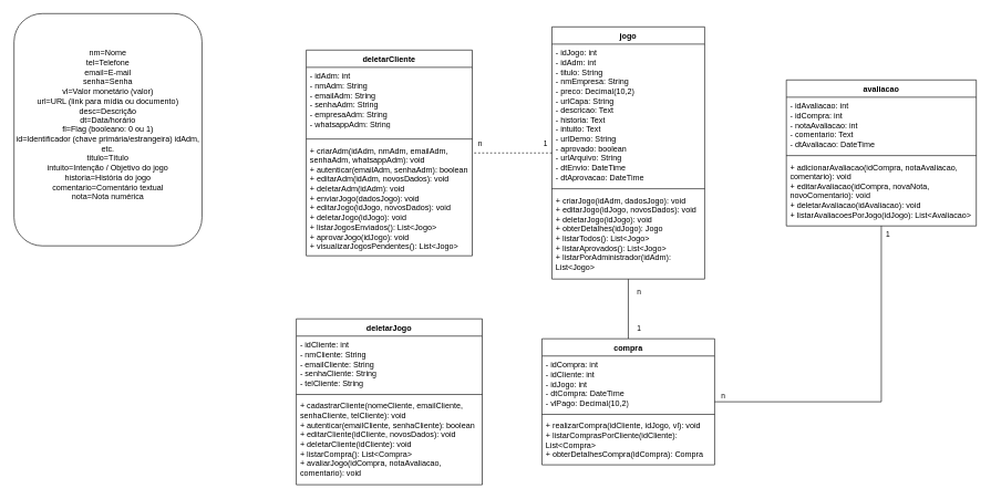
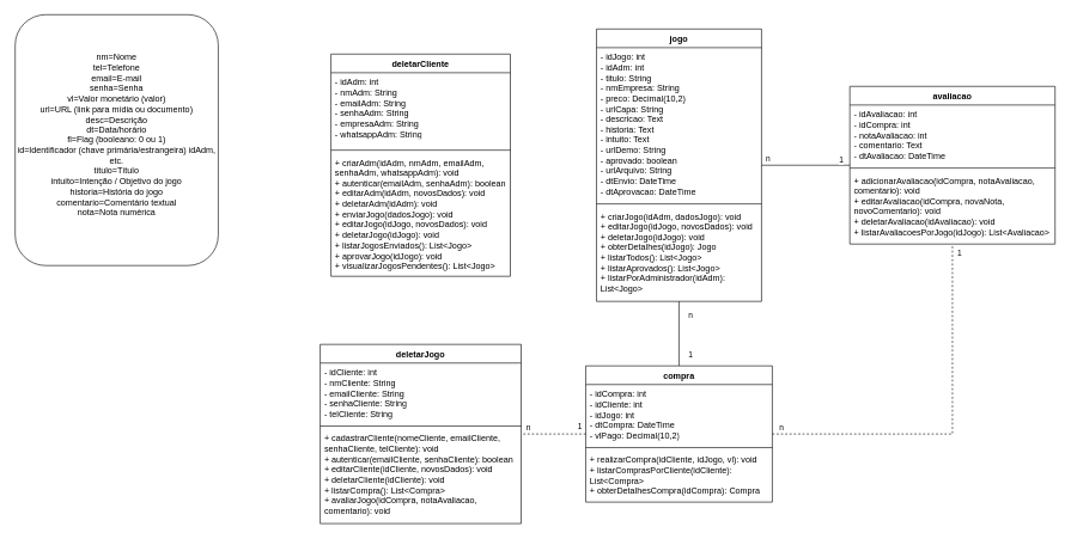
  <mxCell id="0" />
  <mxCell id="1" parent="0" />
- <mxCell id="2" style="edgeStyle=orthogonalEdgeStyle;rounded=0;orthogonalLoop=1;jettySize=auto;html=1;endArrow=none;startFill=0;dashed=1;" parent="1" source="11" target="30" edge="1"><mxGeometry relative="1" as="geometry"><mxPoint x="790" y="309" as="sourcePoint" /></mxGeometry></mxCell>
- <mxCell id="3" value="1" style="edgeLabel;html=1;align=center;verticalAlign=middle;resizable=0;points=[];" parent="2" connectable="0" vertex="1"><mxGeometry x="-0.953" relative="1" as="geometry"><mxPoint x="-8" y="-15" as="offset" /></mxGeometry></mxCell>
- <mxCell id="4" value="n" style="edgeLabel;html=1;align=center;verticalAlign=middle;resizable=0;points=[];" parent="2" connectable="0" vertex="1"><mxGeometry x="0.899" y="1" relative="1" as="geometry"><mxPoint x="5" y="-16" as="offset" /></mxGeometry></mxCell>
+ <mxCell id="5" style="edgeStyle=orthogonalEdgeStyle;rounded=0;orthogonalLoop=1;jettySize=auto;html=1;endArrow=none;startFill=0;" parent="1" source="11" target="34" edge="1"><mxGeometry relative="1" as="geometry" /></mxCell>
+ <mxCell id="6" value="1" style="edgeLabel;html=1;align=center;verticalAlign=middle;resizable=0;points=[];" parent="5" connectable="0" vertex="1"><mxGeometry x="0.81" y="-1" relative="1" as="geometry"><mxPoint x="-1" y="-9" as="offset" /></mxGeometry></mxCell>
+ <mxCell id="7" value="n" style="edgeLabel;html=1;align=center;verticalAlign=middle;resizable=0;points=[];" parent="5" connectable="0" vertex="1"><mxGeometry x="-0.935" y="-2" relative="1" as="geometry"><mxPoint x="4" y="-12" as="offset" /></mxGeometry></mxCell>
  <mxCell id="8" style="edgeStyle=orthogonalEdgeStyle;rounded=0;orthogonalLoop=1;jettySize=auto;html=1;dashed=0;endArrow=none;startFill=0;" parent="1" source="11" target="26" edge="1"><mxGeometry relative="1" as="geometry"><mxPoint x="700" y="734" as="targetPoint" /></mxGeometry></mxCell>
  <mxCell id="9" value="1" style="edgeLabel;html=1;align=center;verticalAlign=middle;resizable=0;points=[];" parent="8" connectable="0" vertex="1"><mxGeometry x="0.94" y="2" relative="1" as="geometry"><mxPoint x="13" y="-13" as="offset" /></mxGeometry></mxCell>
  <mxCell id="10" value="n" style="edgeLabel;html=1;align=center;verticalAlign=middle;resizable=0;points=[];" parent="8" connectable="0" vertex="1"><mxGeometry x="-0.783" y="2" relative="1" as="geometry"><mxPoint x="13" y="8" as="offset" /></mxGeometry></mxCell>
  <mxCell id="11" value="&lt;font style=&quot;vertical-align: inherit;&quot;&gt;&lt;font style=&quot;vertical-align: inherit;&quot;&gt;&lt;font style=&quot;vertical-align: inherit;&quot;&gt;&lt;font style=&quot;vertical-align: inherit;&quot;&gt;jogo&lt;/font&gt;&lt;/font&gt;&lt;/font&gt;&lt;/font&gt;" style="swimlane;fontStyle=1;align=center;verticalAlign=top;childLayout=stackLayout;horizontal=1;startSize=26;horizontalStack=0;resizeParent=1;resizeParentMax=0;resizeLast=0;collapsible=1;marginBottom=0;whiteSpace=wrap;html=1;" parent="1" vertex="1"><mxGeometry x="830" y="40" width="230" height="380" as="geometry"><mxRectangle x="-180" y="90" width="70" height="30" as="alternateBounds" /></mxGeometry></mxCell>
  <mxCell id="12" value="&lt;div&gt;- idJogo: int&amp;nbsp;&amp;nbsp;&lt;/div&gt;&lt;div&gt;- idAdm: int&amp;nbsp;&amp;nbsp;&lt;/div&gt;&lt;div&gt;- titulo: String&amp;nbsp;&amp;nbsp;&lt;/div&gt;&lt;div&gt;- nmEmpresa: String&amp;nbsp;&amp;nbsp;&lt;/div&gt;&lt;div&gt;- preco: Decimal(10,2)&amp;nbsp;&amp;nbsp;&lt;/div&gt;&lt;div&gt;- urlCapa: String&amp;nbsp;&amp;nbsp;&lt;/div&gt;&lt;div&gt;- descricao: Text&amp;nbsp;&amp;nbsp;&lt;/div&gt;&lt;div&gt;- historia: Text&amp;nbsp;&amp;nbsp;&lt;/div&gt;&lt;div&gt;- intuito: Text&amp;nbsp;&amp;nbsp;&lt;/div&gt;&lt;div&gt;- urlDemo: String&amp;nbsp;&amp;nbsp;&lt;/div&gt;&lt;div&gt;- aprovado: boolean&amp;nbsp;&amp;nbsp;&lt;/div&gt;&lt;div&gt;- urlArquivo: String&amp;nbsp;&amp;nbsp;&lt;/div&gt;&lt;div&gt;- dtEnvio: DateTime&amp;nbsp;&amp;nbsp;&lt;/div&gt;&lt;div&gt;- dtAprovacao: DateTime&amp;nbsp;&lt;/div&gt;" style="text;strokeColor=none;fillColor=none;align=left;verticalAlign=top;spacingLeft=4;spacingRight=4;overflow=hidden;rotatable=0;points=[[0,0.5],[1,0.5]];portConstraint=eastwest;whiteSpace=wrap;html=1;" parent="11" vertex="1"><mxGeometry y="26" width="230" height="214" as="geometry" /></mxCell>
  <mxCell id="13" value="" style="line;strokeWidth=1;fillColor=none;align=left;verticalAlign=middle;spacingTop=-1;spacingLeft=3;spacingRight=3;rotatable=0;labelPosition=right;points=[];portConstraint=eastwest;strokeColor=inherit;" parent="11" vertex="1"><mxGeometry y="240" width="230" height="8" as="geometry" /></mxCell>
  <mxCell id="14" value="&lt;div&gt;+ criarJogo(idAdm, dadosJogo): void&amp;nbsp;&amp;nbsp;&lt;/div&gt;&lt;div&gt;+ editarJogo(idJogo, novosDados): void&amp;nbsp;&amp;nbsp;&lt;/div&gt;&lt;div&gt;+ deletarJogo(idJogo): void&amp;nbsp;&amp;nbsp;&lt;/div&gt;&lt;div&gt;+ obterDetalhes(idJogo): Jogo&amp;nbsp;&amp;nbsp;&lt;/div&gt;&lt;div&gt;+ listarTodos(): List&amp;lt;Jogo&amp;gt;&amp;nbsp;&amp;nbsp;&lt;/div&gt;&lt;div&gt;+ listarAprovados(): List&amp;lt;Jogo&amp;gt;&amp;nbsp;&amp;nbsp;&lt;/div&gt;&lt;div&gt;+ listarPorAdministrador(idAdm): List&amp;lt;Jogo&amp;gt;&amp;nbsp;&amp;nbsp;&lt;/div&gt;" style="text;strokeColor=none;fillColor=none;align=left;verticalAlign=top;spacingLeft=4;spacingRight=4;overflow=hidden;rotatable=0;points=[[0,0.5],[1,0.5]];portConstraint=eastwest;whiteSpace=wrap;html=1;" parent="11" vertex="1"><mxGeometry y="248" width="230" height="132" as="geometry" /></mxCell>
  <mxCell id="15" value="&lt;div&gt;&lt;span style=&quot;background-color: transparent; color: light-dark(rgb(0, 0, 0), rgb(255, 255, 255));&quot;&gt;nm=&lt;/span&gt;&lt;span style=&quot;background-color: transparent; color: light-dark(rgb(0, 0, 0), rgb(255, 255, 255));&quot;&gt;Nome&lt;/span&gt;&lt;/div&gt;&lt;div&gt;tel=Telefone&lt;/div&gt;&lt;div&gt;email=E-mail&lt;/div&gt;&lt;div&gt;senha=Senha&lt;/div&gt;&lt;div&gt;vl=Valor monetário (valor)&lt;/div&gt;&lt;div&gt;url=URL (link para mídia ou documento)&lt;/div&gt;&lt;div&gt;desc=Descrição&lt;/div&gt;&lt;div&gt;dt=Data/horário&lt;/div&gt;&lt;div&gt;fl=Flag (booleano: 0 ou 1)&lt;/div&gt;&lt;div&gt;id=Identificador (chave primária/estrangeira)&amp;nbsp;idAdm, etc.&lt;/div&gt;&lt;div&gt;titulo=Título&lt;/div&gt;&lt;div&gt;intuito=Intenção / Objetivo do jogo&lt;/div&gt;&lt;div&gt;historia=História do jogo&lt;/div&gt;&lt;div&gt;comentario=Comentário textual&lt;/div&gt;&lt;div&gt;nota=Nota numérica&lt;/div&gt;&lt;div&gt;&lt;br&gt;&lt;/div&gt;" style="rounded=1;whiteSpace=wrap;html=1;" parent="1" vertex="1"><mxGeometry x="20" y="20" width="283" height="350" as="geometry" /></mxCell>
  <mxCell id="16" value="&lt;font style=&quot;vertical-align: inherit;&quot;&gt;&lt;font style=&quot;vertical-align: inherit;&quot;&gt;deletarJogo&lt;/font&gt;&lt;/font&gt;" style="swimlane;fontStyle=1;align=center;verticalAlign=top;childLayout=stackLayout;horizontal=1;startSize=26;horizontalStack=0;resizeParent=1;resizeParentMax=0;resizeLast=0;collapsible=1;marginBottom=0;whiteSpace=wrap;html=1;" parent="1" vertex="1"><mxGeometry x="445" y="480" width="280" height="250" as="geometry"><mxRectangle x="-180" y="90" width="70" height="30" as="alternateBounds" /></mxGeometry></mxCell>
  <mxCell id="17" value="&lt;div&gt;- idCliente: int&lt;/div&gt;&lt;div&gt;- nm&lt;span style=&quot;background-color: transparent; color: light-dark(rgb(0, 0, 0), rgb(255, 255, 255));&quot;&gt;Cliente&lt;/span&gt;&lt;span style=&quot;background-color: transparent; color: light-dark(rgb(0, 0, 0), rgb(255, 255, 255));&quot;&gt;: String&lt;/span&gt;&lt;/div&gt;&lt;div&gt;- email&lt;span style=&quot;background-color: transparent; color: light-dark(rgb(0, 0, 0), rgb(255, 255, 255));&quot;&gt;Cliente&lt;/span&gt;&lt;span style=&quot;background-color: transparent; color: light-dark(rgb(0, 0, 0), rgb(255, 255, 255));&quot;&gt;: String&lt;/span&gt;&lt;/div&gt;&lt;div&gt;- senhaCliente: String&lt;/div&gt;&lt;div&gt;- tel&lt;span style=&quot;background-color: transparent; color: light-dark(rgb(0, 0, 0), rgb(255, 255, 255));&quot;&gt;Cliente&lt;/span&gt;&lt;span style=&quot;background-color: transparent; color: light-dark(rgb(0, 0, 0), rgb(255, 255, 255));&quot;&gt;: String&lt;/span&gt;&lt;/div&gt;" style="text;strokeColor=none;fillColor=none;align=left;verticalAlign=top;spacingLeft=4;spacingRight=4;overflow=hidden;rotatable=0;points=[[0,0.5],[1,0.5]];portConstraint=eastwest;whiteSpace=wrap;html=1;" parent="16" vertex="1"><mxGeometry y="26" width="280" height="84" as="geometry" /></mxCell>
  <mxCell id="18" value="" style="line;strokeWidth=1;fillColor=none;align=left;verticalAlign=middle;spacingTop=-1;spacingLeft=3;spacingRight=3;rotatable=0;labelPosition=right;points=[];portConstraint=eastwest;strokeColor=inherit;" parent="16" vertex="1"><mxGeometry y="110" width="280" height="8" as="geometry" /></mxCell>
  <mxCell id="19" value="&lt;div&gt;+ cadastrarCliente(nome&lt;span style=&quot;background-color: transparent; color: light-dark(rgb(0, 0, 0), rgb(255, 255, 255));&quot;&gt;Cliente&lt;/span&gt;&lt;span style=&quot;background-color: transparent; color: light-dark(rgb(0, 0, 0), rgb(255, 255, 255));&quot;&gt;, email&lt;/span&gt;&lt;span style=&quot;background-color: transparent; color: light-dark(rgb(0, 0, 0), rgb(255, 255, 255));&quot;&gt;Cliente&lt;/span&gt;&lt;span style=&quot;background-color: transparent; color: light-dark(rgb(0, 0, 0), rgb(255, 255, 255));&quot;&gt;, senha&lt;/span&gt;&lt;span style=&quot;background-color: transparent; color: light-dark(rgb(0, 0, 0), rgb(255, 255, 255));&quot;&gt;Cliente&lt;/span&gt;&lt;span style=&quot;background-color: transparent; color: light-dark(rgb(0, 0, 0), rgb(255, 255, 255));&quot;&gt;, tel&lt;/span&gt;&lt;span style=&quot;background-color: transparent; color: light-dark(rgb(0, 0, 0), rgb(255, 255, 255));&quot;&gt;Cliente&lt;/span&gt;&lt;span style=&quot;background-color: transparent; color: light-dark(rgb(0, 0, 0), rgb(255, 255, 255));&quot;&gt;): void&lt;/span&gt;&lt;/div&gt;&lt;div&gt;+ autenticar(email&lt;span style=&quot;background-color: transparent; color: light-dark(rgb(0, 0, 0), rgb(255, 255, 255));&quot;&gt;Cliente&lt;/span&gt;&lt;span style=&quot;background-color: transparent; color: light-dark(rgb(0, 0, 0), rgb(255, 255, 255));&quot;&gt;, senha&lt;/span&gt;&lt;span style=&quot;background-color: transparent; color: light-dark(rgb(0, 0, 0), rgb(255, 255, 255));&quot;&gt;Cliente&lt;/span&gt;&lt;span style=&quot;background-color: transparent; color: light-dark(rgb(0, 0, 0), rgb(255, 255, 255));&quot;&gt;): boolean&lt;/span&gt;&lt;/div&gt;&lt;div&gt;+ editarCliente(id&lt;span style=&quot;background-color: transparent; color: light-dark(rgb(0, 0, 0), rgb(255, 255, 255));&quot;&gt;Cliente&lt;/span&gt;&lt;span style=&quot;background-color: transparent; color: light-dark(rgb(0, 0, 0), rgb(255, 255, 255));&quot;&gt;, novosDados): void&lt;/span&gt;&lt;/div&gt;&lt;div&gt;+ deletarCliente(id&lt;span style=&quot;background-color: transparent; color: light-dark(rgb(0, 0, 0), rgb(255, 255, 255));&quot;&gt;Cliente&lt;/span&gt;&lt;span style=&quot;background-color: transparent; color: light-dark(rgb(0, 0, 0), rgb(255, 255, 255));&quot;&gt;): void&lt;/span&gt;&lt;/div&gt;&lt;div&gt;+ listarCompra(): List&amp;lt;Compra&amp;gt;&lt;/div&gt;&lt;div&gt;+ avaliarJogo(idCompra, notaAvaliacao, comentario): void&lt;/div&gt;" style="text;strokeColor=none;fillColor=none;align=left;verticalAlign=top;spacingLeft=4;spacingRight=4;overflow=hidden;rotatable=0;points=[[0,0.5],[1,0.5]];portConstraint=eastwest;whiteSpace=wrap;html=1;" parent="16" vertex="1"><mxGeometry y="118" width="280" height="132" as="geometry" /></mxCell>
- <mxCell id="23" style="edgeStyle=orthogonalEdgeStyle;rounded=0;orthogonalLoop=1;jettySize=auto;html=1;endArrow=none;startFill=0;dashed=0;" parent="1" source="26" target="34" edge="1"><mxGeometry relative="1" as="geometry" /></mxCell>
+ <mxCell id="20" style="edgeStyle=orthogonalEdgeStyle;rounded=0;orthogonalLoop=1;jettySize=auto;html=1;endArrow=none;startFill=0;dashed=1;" parent="1" source="26" target="16" edge="1"><mxGeometry relative="1" as="geometry" /></mxCell>
+ <mxCell id="21" value="1" style="edgeLabel;html=1;align=center;verticalAlign=middle;resizable=0;points=[];" parent="20" connectable="0" vertex="1"><mxGeometry x="-0.947" y="-2" relative="1" as="geometry"><mxPoint x="-7" y="-10" as="offset" /></mxGeometry></mxCell>
+ <mxCell id="22" value="n" style="edgeLabel;html=1;align=center;verticalAlign=middle;resizable=0;points=[];" parent="20" connectable="0" vertex="1"><mxGeometry x="0.929" y="1" relative="1" as="geometry"><mxPoint x="6" y="-11" as="offset" /></mxGeometry></mxCell>
+ <mxCell id="23" style="edgeStyle=orthogonalEdgeStyle;rounded=0;orthogonalLoop=1;jettySize=auto;html=1;endArrow=none;startFill=0;dashed=1;" parent="1" source="26" target="34" edge="1"><mxGeometry relative="1" as="geometry" /></mxCell>
  <mxCell id="24" value="1" style="edgeLabel;html=1;align=center;verticalAlign=middle;resizable=0;points=[];" parent="23" connectable="0" vertex="1"><mxGeometry x="0.919" relative="1" as="geometry"><mxPoint x="9" y="-10" as="offset" /></mxGeometry></mxCell>
  <mxCell id="25" value="n" style="edgeLabel;html=1;align=center;verticalAlign=middle;resizable=0;points=[];" parent="23" connectable="0" vertex="1"><mxGeometry x="-0.928" y="-1" relative="1" as="geometry"><mxPoint x="-7" y="-11" as="offset" /></mxGeometry></mxCell>
  <mxCell id="26" value="compra" style="swimlane;fontStyle=1;align=center;verticalAlign=top;childLayout=stackLayout;horizontal=1;startSize=26;horizontalStack=0;resizeParent=1;resizeParentMax=0;resizeLast=0;collapsible=1;marginBottom=0;whiteSpace=wrap;html=1;" parent="1" vertex="1"><mxGeometry x="815" y="510" width="260" height="190" as="geometry"><mxRectangle x="-180" y="90" width="70" height="30" as="alternateBounds" /></mxGeometry></mxCell>
  <mxCell id="27" value="&lt;div&gt;&lt;div&gt;- idCompra: int&amp;nbsp;&amp;nbsp;&lt;/div&gt;&lt;div&gt;- idCliente: int&amp;nbsp;&amp;nbsp;&lt;/div&gt;&lt;div&gt;- idJogo: int&amp;nbsp;&amp;nbsp;&lt;/div&gt;&lt;div&gt;- dtCompra: DateTime&amp;nbsp;&amp;nbsp;&lt;/div&gt;&lt;div&gt;- vlPago: Decimal(10,2)&lt;/div&gt;&lt;/div&gt;" style="text;strokeColor=none;fillColor=none;align=left;verticalAlign=top;spacingLeft=4;spacingRight=4;overflow=hidden;rotatable=0;points=[[0,0.5],[1,0.5]];portConstraint=eastwest;whiteSpace=wrap;html=1;" parent="26" vertex="1"><mxGeometry y="26" width="260" height="84" as="geometry" /></mxCell>
  <mxCell id="28" value="" style="line;strokeWidth=1;fillColor=none;align=left;verticalAlign=middle;spacingTop=-1;spacingLeft=3;spacingRight=3;rotatable=0;labelPosition=right;points=[];portConstraint=eastwest;strokeColor=inherit;" parent="26" vertex="1"><mxGeometry y="110" width="260" height="8" as="geometry" /></mxCell>
  <mxCell id="29" value="&lt;div&gt;&lt;span style=&quot;background-color: transparent; color: light-dark(rgb(0, 0, 0), rgb(255, 255, 255));&quot;&gt;+ realizarCompra(idCliente, idJogo, vl): void&amp;nbsp;&amp;nbsp;&lt;/span&gt;&lt;/div&gt;&lt;div&gt;&lt;font style=&quot;vertical-align: inherit;&quot;&gt;&lt;font style=&quot;vertical-align: inherit;&quot;&gt;&lt;div&gt;+ listarComprasPorCliente(idCliente): List&amp;lt;Compra&amp;gt;&amp;nbsp;&amp;nbsp;&lt;/div&gt;&lt;div&gt;+ obterDetalhesCompra(idCompra): Compra&amp;nbsp;&lt;/div&gt;&lt;/font&gt;&lt;/font&gt;&lt;/div&gt;" style="text;strokeColor=none;fillColor=none;align=left;verticalAlign=top;spacingLeft=4;spacingRight=4;overflow=hidden;rotatable=0;points=[[0,0.5],[1,0.5]];portConstraint=eastwest;whiteSpace=wrap;html=1;" parent="26" vertex="1"><mxGeometry y="118" width="260" height="72" as="geometry" /></mxCell>
  <mxCell id="30" value="&lt;font style=&quot;vertical-align: inherit;&quot;&gt;&lt;font style=&quot;vertical-align: inherit;&quot;&gt;&lt;font style=&quot;vertical-align: inherit;&quot;&gt;&lt;font style=&quot;vertical-align: inherit;&quot;&gt;&lt;font style=&quot;vertical-align: inherit;&quot;&gt;&lt;font style=&quot;vertical-align: inherit;&quot;&gt;deletarCliente&lt;/font&gt;&lt;/font&gt;&lt;/font&gt;&lt;/font&gt;&lt;/font&gt;&lt;/font&gt;" style="swimlane;fontStyle=1;align=center;verticalAlign=top;childLayout=stackLayout;horizontal=1;startSize=26;horizontalStack=0;resizeParent=1;resizeParentMax=0;resizeLast=0;collapsible=1;marginBottom=0;whiteSpace=wrap;html=1;" parent="1" vertex="1"><mxGeometry x="460" y="75" width="250" height="310" as="geometry"><mxRectangle x="-330" y="475" width="70" height="30" as="alternateBounds" /></mxGeometry></mxCell>
  <mxCell id="31" value="&lt;div&gt;- idAdm: int&lt;/div&gt;&lt;div&gt;- nmAdm: String&lt;/div&gt;&lt;div&gt;- emailAdm: String&lt;/div&gt;&lt;div&gt;- senhaAdm: String&lt;/div&gt;&lt;div&gt;- empresaAdm: String&lt;/div&gt;&lt;div&gt;- whatsappAdm: String&lt;/div&gt;" style="text;strokeColor=none;fillColor=none;align=left;verticalAlign=top;spacingLeft=4;spacingRight=4;overflow=hidden;rotatable=0;points=[[0,0.5],[1,0.5]];portConstraint=eastwest;whiteSpace=wrap;html=1;" parent="30" vertex="1"><mxGeometry y="26" width="250" height="104" as="geometry" /></mxCell>
  <mxCell id="32" value="" style="line;strokeWidth=1;fillColor=none;align=left;verticalAlign=middle;spacingTop=-1;spacingLeft=3;spacingRight=3;rotatable=0;labelPosition=right;points=[];portConstraint=eastwest;strokeColor=inherit;" parent="30" vertex="1"><mxGeometry y="130" width="250" height="8" as="geometry" /></mxCell>
  <mxCell id="33" value="&lt;div&gt;+ criarAdm(idAdm, nmAdm, emailAdm, senhaAdm, whatsappAdm): void&lt;/div&gt;&lt;div&gt;+ autenticar(emailAdm, senhaAdm): boolean&lt;/div&gt;&lt;div&gt;+ editarAdm(idAdm, novosDados): void&lt;/div&gt;&lt;div&gt;+ deletarAdm(idAdm): void&lt;/div&gt;&lt;div&gt;&lt;div&gt;+ enviarJogo(dadosJogo): void&lt;/div&gt;&lt;div&gt;+ editarJogo(idJogo, novosDados): void&lt;/div&gt;&lt;div&gt;+ deletarJogo(idJogo): void&lt;/div&gt;&lt;div&gt;+ listarJogosEnviados(): List&amp;lt;Jogo&amp;gt;&lt;/div&gt;&lt;/div&gt;&lt;div&gt;&lt;div&gt;+ aprovarJogo(idJogo): void&lt;/div&gt;&lt;div&gt;+ visualizarJogosPendentes(): List&amp;lt;Jogo&amp;gt;&lt;/div&gt;&lt;/div&gt;" style="text;strokeColor=none;fillColor=none;align=left;verticalAlign=top;spacingLeft=4;spacingRight=4;overflow=hidden;rotatable=0;points=[[0,0.5],[1,0.5]];portConstraint=eastwest;whiteSpace=wrap;html=1;" parent="30" vertex="1"><mxGeometry y="138" width="250" height="172" as="geometry" /></mxCell>
  <mxCell id="34" value="&lt;font style=&quot;vertical-align: inherit;&quot;&gt;&lt;font style=&quot;vertical-align: inherit;&quot;&gt;&lt;font style=&quot;vertical-align: inherit;&quot;&gt;&lt;font style=&quot;vertical-align: inherit;&quot;&gt;avaliacao&lt;/font&gt;&lt;/font&gt;&lt;/font&gt;&lt;/font&gt;" style="swimlane;fontStyle=1;align=center;verticalAlign=top;childLayout=stackLayout;horizontal=1;startSize=26;horizontalStack=0;resizeParent=1;resizeParentMax=0;resizeLast=0;collapsible=1;marginBottom=0;whiteSpace=wrap;html=1;" parent="1" vertex="1"><mxGeometry x="1183" y="120" width="286" height="220" as="geometry"><mxRectangle x="-180" y="90" width="70" height="30" as="alternateBounds" /></mxGeometry></mxCell>
  <mxCell id="35" value="&lt;div&gt;&lt;div&gt;- idAvaliacao: int&amp;nbsp;&amp;nbsp;&lt;/div&gt;&lt;div&gt;- idCompra: int&amp;nbsp;&amp;nbsp;&lt;/div&gt;&lt;div&gt;- notaAvaliacao: int&amp;nbsp;&amp;nbsp;&lt;/div&gt;&lt;div&gt;- comentario: Text&amp;nbsp;&amp;nbsp;&lt;/div&gt;&lt;div&gt;- dtAvaliacao: DateTime&amp;nbsp;&amp;nbsp;&lt;/div&gt;&lt;/div&gt;" style="text;strokeColor=none;fillColor=none;align=left;verticalAlign=top;spacingLeft=4;spacingRight=4;overflow=hidden;rotatable=0;points=[[0,0.5],[1,0.5]];portConstraint=eastwest;whiteSpace=wrap;html=1;" parent="34" vertex="1"><mxGeometry y="26" width="286" height="84" as="geometry" /></mxCell>
  <mxCell id="36" value="" style="line;strokeWidth=1;fillColor=none;align=left;verticalAlign=middle;spacingTop=-1;spacingLeft=3;spacingRight=3;rotatable=0;labelPosition=right;points=[];portConstraint=eastwest;strokeColor=inherit;" parent="34" vertex="1"><mxGeometry y="110" width="286" height="8" as="geometry" /></mxCell>
  <mxCell id="37" value="&lt;div&gt;&lt;span style=&quot;background-color: transparent; color: light-dark(rgb(0, 0, 0), rgb(255, 255, 255));&quot;&gt;+ adicionarAvaliacao(idCompra, notaAvaliacao, comentario): void&amp;nbsp;&amp;nbsp;&lt;/span&gt;&lt;/div&gt;&lt;div&gt;&lt;font style=&quot;vertical-align: inherit;&quot;&gt;&lt;font style=&quot;vertical-align: inherit;&quot;&gt;&lt;font style=&quot;vertical-align: inherit;&quot;&gt;&lt;font style=&quot;vertical-align: inherit;&quot;&gt;&lt;div&gt;+ editarAvaliacao(idCompra, novaNota, novoComentario): void&amp;nbsp;&amp;nbsp;&lt;/div&gt;&lt;div&gt;+ deletarAvaliacao(idAvaliacao): void&amp;nbsp;&amp;nbsp;&lt;/div&gt;&lt;div&gt;+ listarAvaliacoesPorJogo(idJogo): List&amp;lt;Avaliacao&amp;gt;&lt;/div&gt;&lt;/font&gt;&lt;/font&gt;&lt;/font&gt;&lt;/font&gt;&lt;/div&gt;" style="text;strokeColor=none;fillColor=none;align=left;verticalAlign=top;spacingLeft=4;spacingRight=4;overflow=hidden;rotatable=0;points=[[0,0.5],[1,0.5]];portConstraint=eastwest;whiteSpace=wrap;html=1;" parent="34" vertex="1"><mxGeometry y="118" width="286" height="102" as="geometry" /></mxCell>
